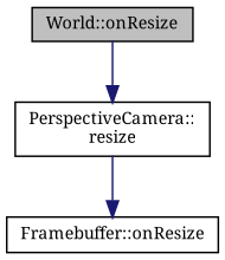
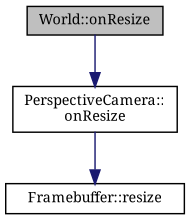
  digraph {
    fontname="Noto Serif"
    rankdir=TB
    node [color=black fillcolor=white fontname="Noto Serif" fontsize=10 shape=record style=filled]
    edge [color=midnightblue fontname="Noto Serif" fontsize=10 labelfontname=Helvetica labelfontsize=10 style=solid]
    n1 [fillcolor=grey75 fontcolor=black height=0.2 label="World::onResize" width=0.4]
-   n2 [height=0.2 label="PerspectiveCamera::\lresize" width=0.4]
-   n3 [height=0.2 label="Framebuffer::onResize" width=0.4]
+   n2 [height=0.2 label="PerspectiveCamera::\lonResize" width=0.4]
+   n3 [height=0.2 label="Framebuffer::resize" width=0.4]
    n1 -> n2
    n2 -> n3
  }
